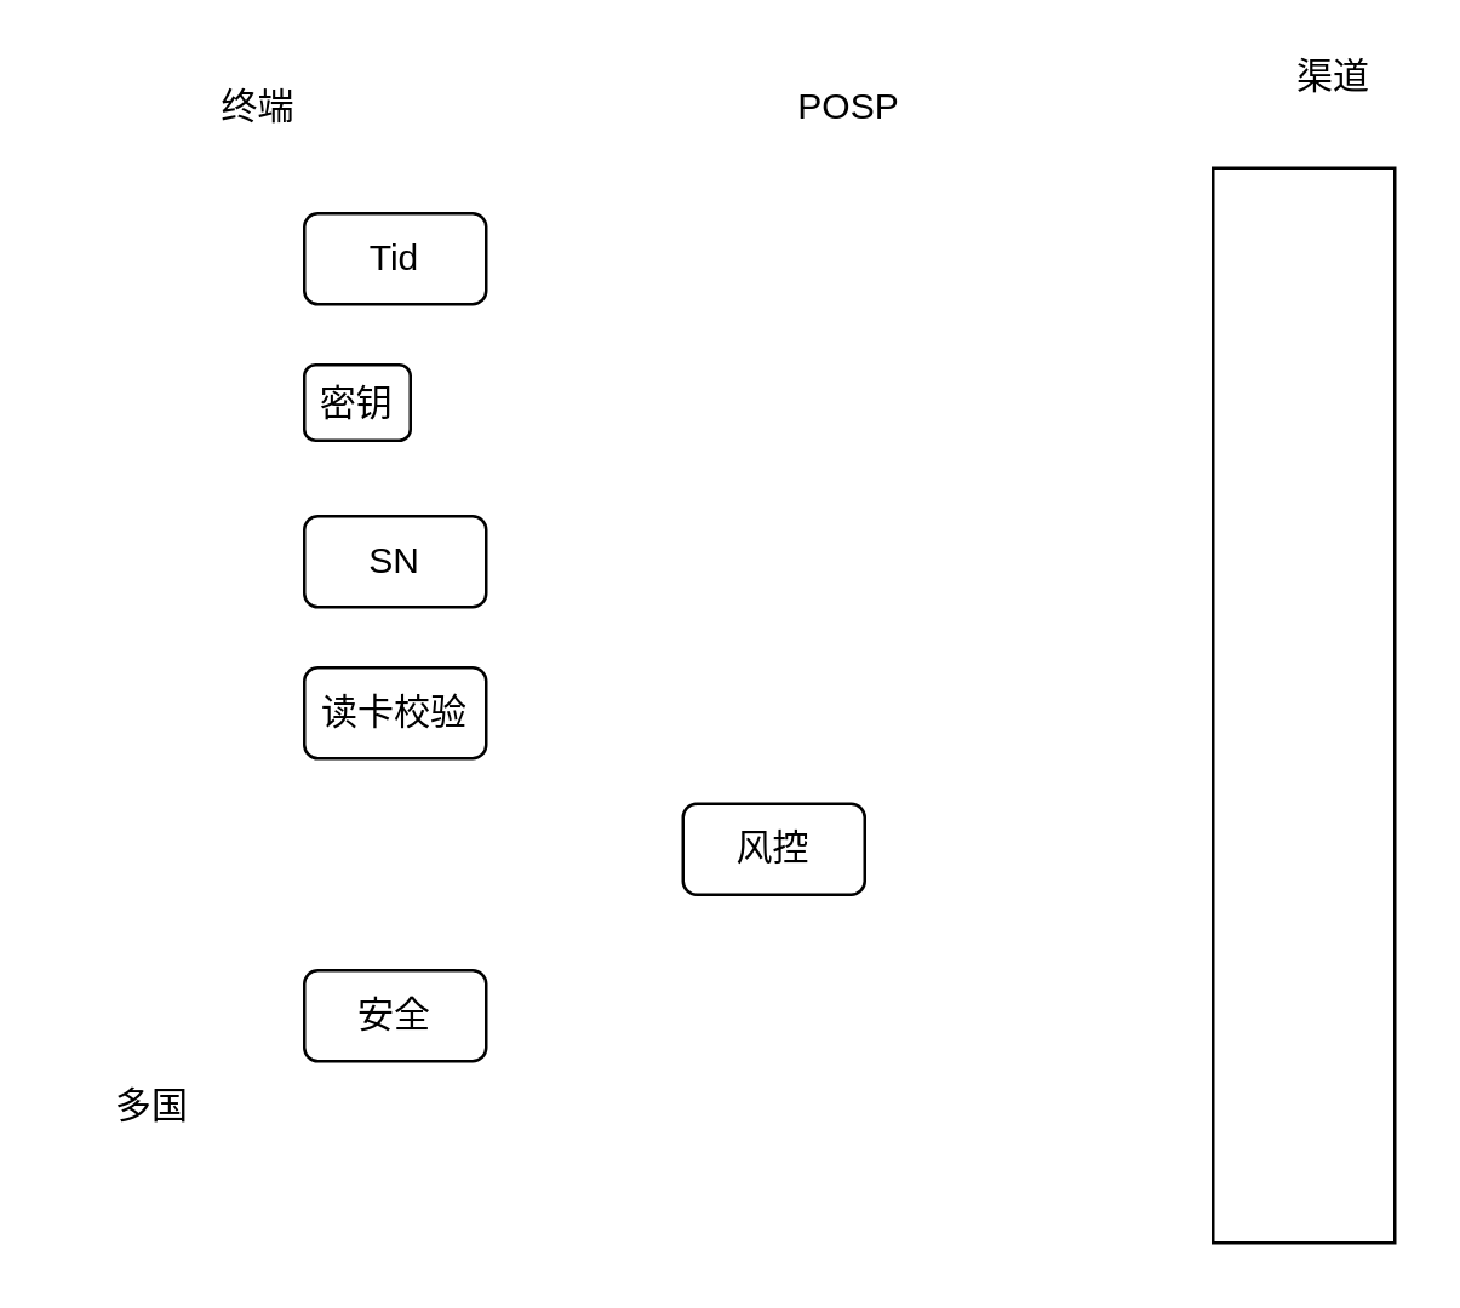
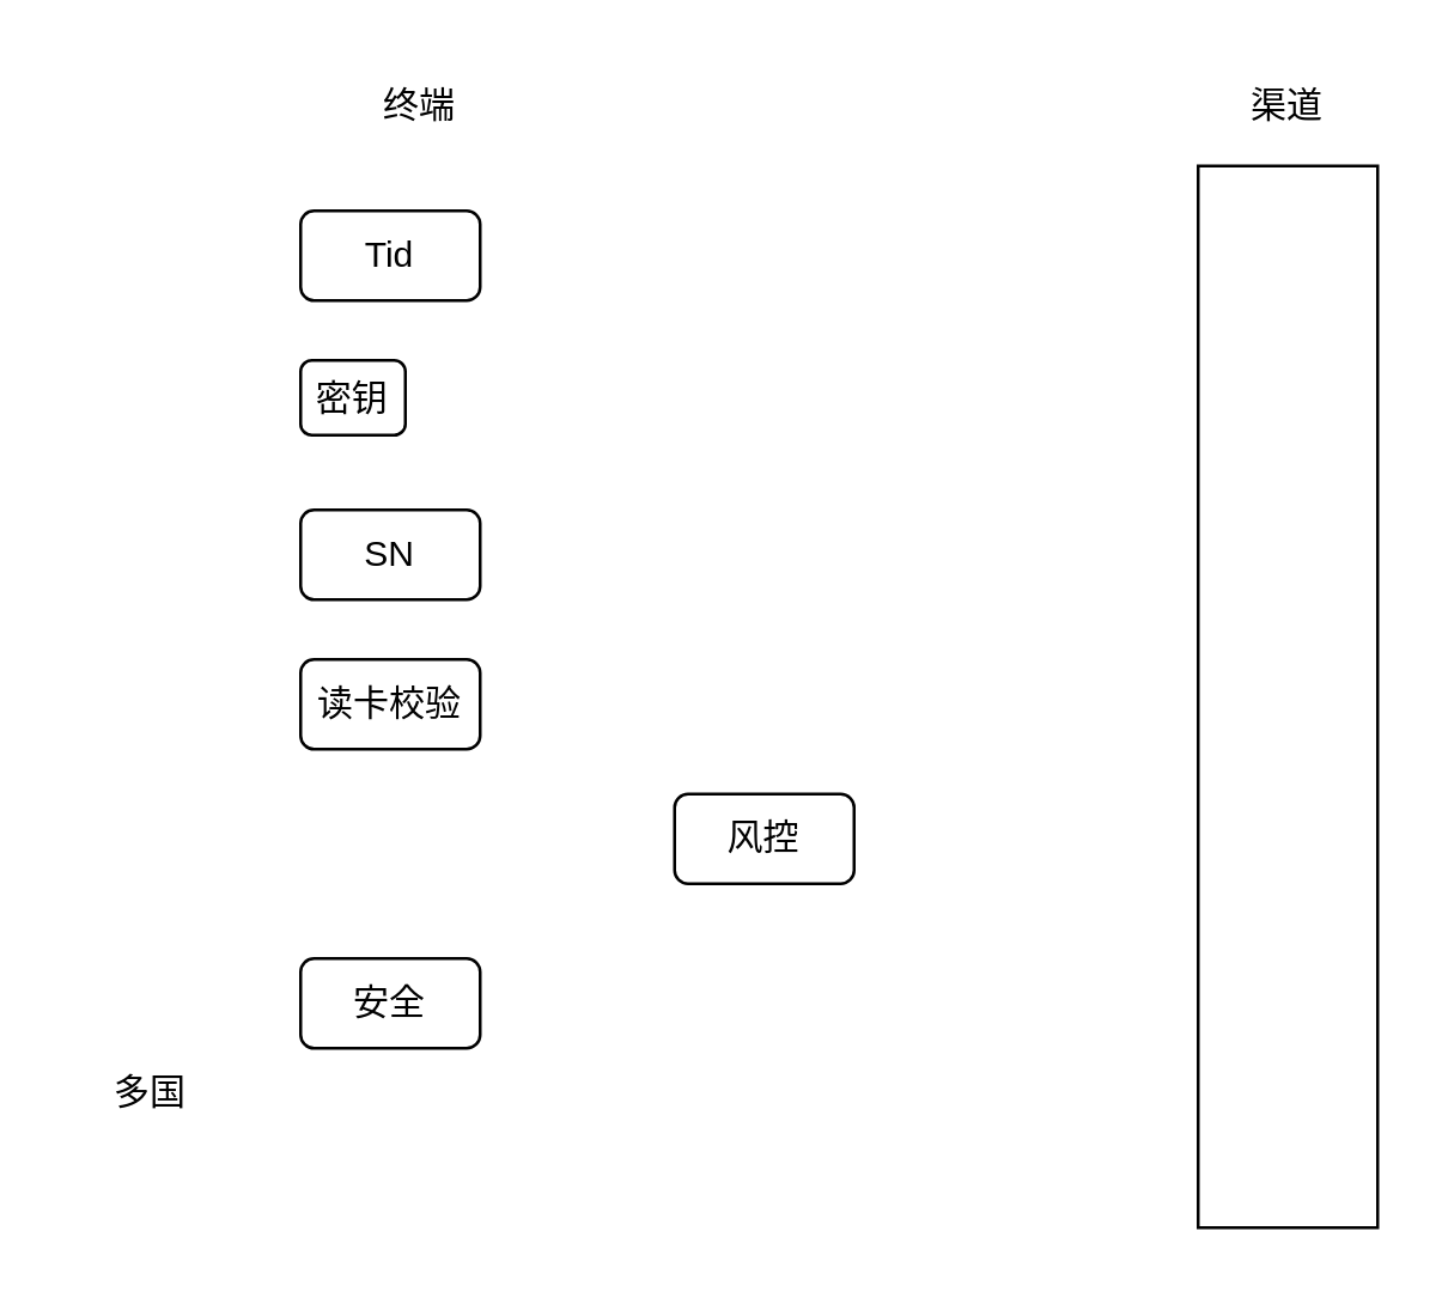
  <mxCell id="0" />
  <mxCell id="1" parent="0" />
- <mxCell id="2" value="终端" style="text;html=1;strokeColor=none;fillColor=none;align=center;verticalAlign=middle;whiteSpace=wrap;rounded=0;" vertex="1" parent="1"><mxGeometry x="55" y="20" width="60" height="30" as="geometry" /></mxCell>
- <mxCell id="3" value="POSP" style="text;html=1;strokeColor=none;fillColor=none;align=center;verticalAlign=middle;whiteSpace=wrap;rounded=0;" vertex="1" parent="1"><mxGeometry x="250" y="20" width="60" height="30" as="geometry" /></mxCell>
- <mxCell id="4" value="渠道" style="text;html=1;strokeColor=none;fillColor=none;align=center;verticalAlign=middle;whiteSpace=wrap;rounded=0;" vertex="1" parent="1"><mxGeometry x="410" y="10" width="60" height="30" as="geometry" /></mxCell>
+ <mxCell id="2" value="终端" style="text;html=1;strokeColor=none;fillColor=none;align=center;verticalAlign=middle;whiteSpace=wrap;rounded=0;" vertex="1" parent="1"><mxGeometry x="110" y="20" width="60" height="30" as="geometry" /></mxCell>
+ <mxCell id="4" value="渠道" style="text;html=1;strokeColor=none;fillColor=none;align=center;verticalAlign=middle;whiteSpace=wrap;rounded=0;" vertex="1" parent="1"><mxGeometry x="400" y="20" width="60" height="30" as="geometry" /></mxCell>
  <mxCell id="5" value="多国" style="text;html=1;strokeColor=none;fillColor=none;align=center;verticalAlign=middle;whiteSpace=wrap;rounded=0;" vertex="1" parent="1"><mxGeometry x="20" y="350" width="60" height="30" as="geometry" /></mxCell>
  <mxCell id="6" value="Tid" style="rounded=1;whiteSpace=wrap;html=1;" vertex="1" parent="1"><mxGeometry x="100" y="70" width="60" height="30" as="geometry" /></mxCell>
  <mxCell id="7" value="密钥" style="rounded=1;whiteSpace=wrap;html=1;" vertex="1" parent="1"><mxGeometry x="100" y="120" width="35" height="25" as="geometry" /></mxCell>
  <mxCell id="8" value="SN" style="rounded=1;whiteSpace=wrap;html=1;" vertex="1" parent="1"><mxGeometry x="100" y="170" width="60" height="30" as="geometry" /></mxCell>
  <mxCell id="9" value="读卡校验" style="rounded=1;whiteSpace=wrap;html=1;" vertex="1" parent="1"><mxGeometry x="100" y="220" width="60" height="30" as="geometry" /></mxCell>
  <mxCell id="10" value="风控" style="rounded=1;whiteSpace=wrap;html=1;" vertex="1" parent="1"><mxGeometry x="225" y="265" width="60" height="30" as="geometry" /></mxCell>
  <mxCell id="11" value="安全" style="rounded=1;whiteSpace=wrap;html=1;" vertex="1" parent="1"><mxGeometry x="100" y="320" width="60" height="30" as="geometry" /></mxCell>
  <mxCell id="12" value="" style="rounded=0;whiteSpace=wrap;html=1;" vertex="1" parent="1"><mxGeometry x="400" y="55" width="60" height="355" as="geometry" /></mxCell>
